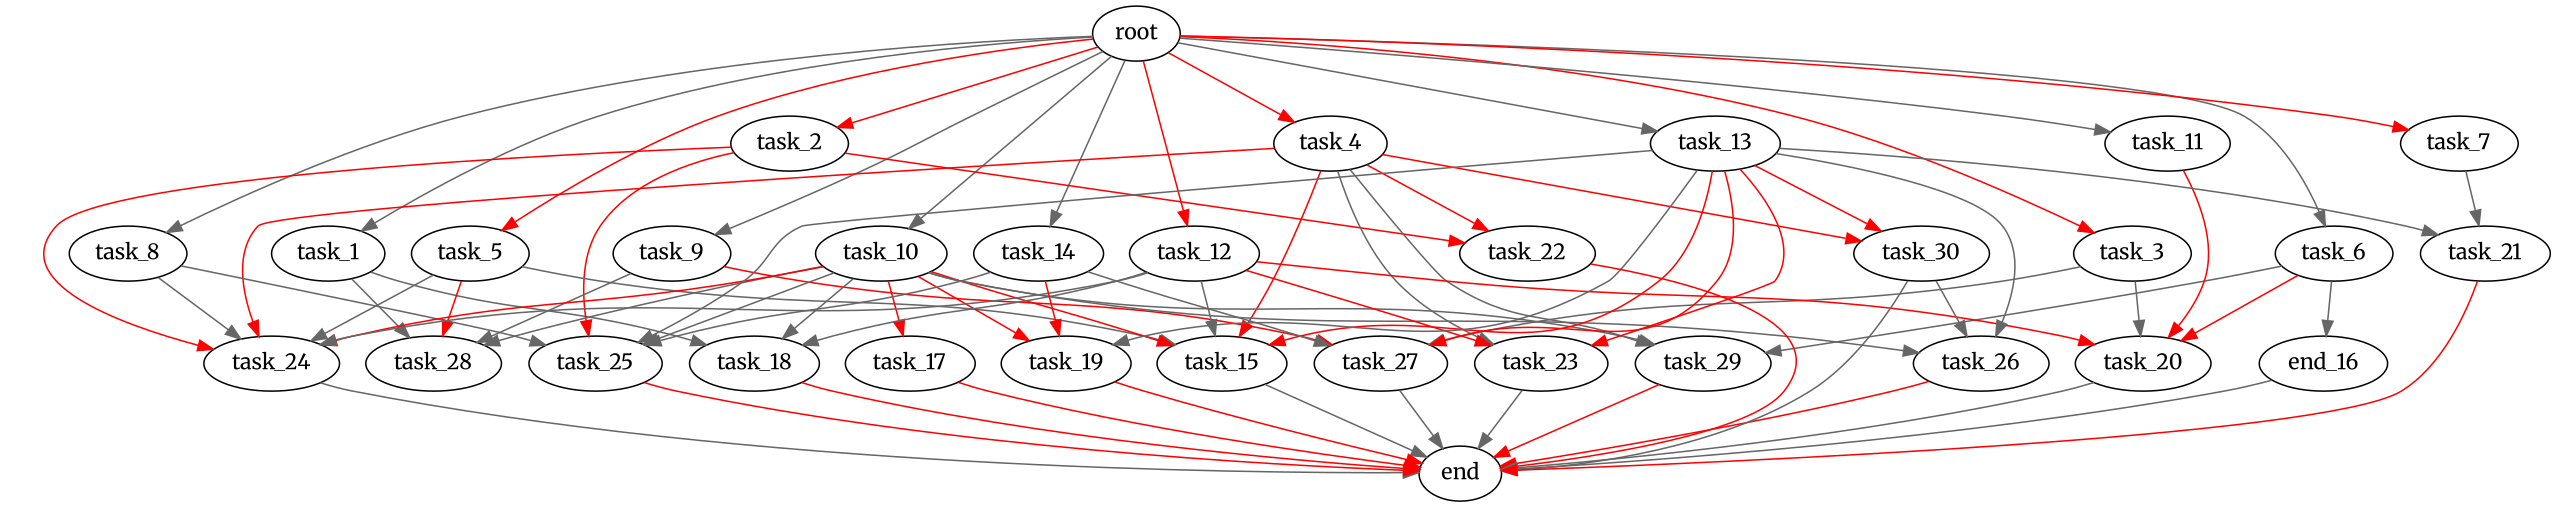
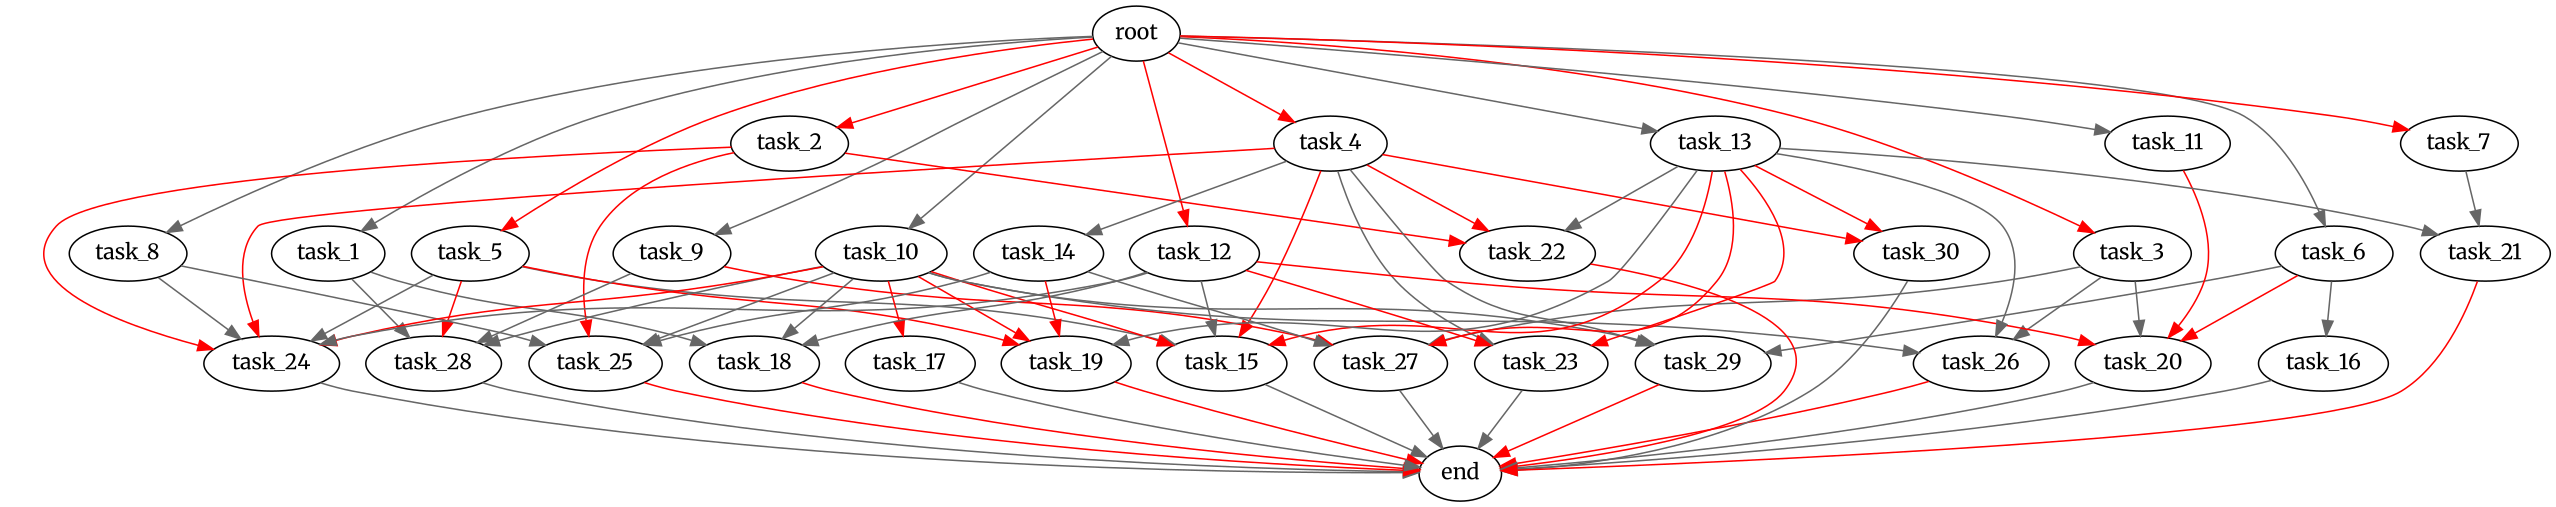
  digraph {
    fontname=Merriweather
    node [fontname=Merriweather]
    edge [color=gray40 fontname=Merriweather]
    root
    task_1
    task_2
    task_3
    task_4
    task_5
    task_6
    task_7
    task_8
    task_9
    task_10
    task_11
    task_12
    task_13
    task_14
    task_18
    task_28
    task_22
    task_24
    task_25
    task_26
    task_27
    task_20
    task_15
    task_23
    task_29
    task_30
    task_19
-   task_16 [label=end_16]
+   task_16
    task_21
    task_17
    end
    root -> task_1
    root -> task_2 [color=red]
    root -> task_3 [color=red]
    root -> task_4 [color=red]
    root -> task_5 [color=red]
    root -> task_6
    root -> task_7 [color=red]
    root -> task_8
    root -> task_9
    root -> task_10
    root -> task_11
    root -> task_12 [color=red]
    root -> task_13
-   root -> task_14
+   task_4 -> task_14
    task_1 -> task_18
    task_1 -> task_28
    task_2 -> task_22 [color=red]
    task_2 -> task_24 [color=red]
    task_2 -> task_25 [color=red]
-   task_30 -> task_26
+   task_3 -> task_26
    task_3 -> task_27
    task_3 -> task_20
    task_4 -> task_22 [color=red]
    task_4 -> task_24 [color=red]
    task_4 -> task_15 [color=red]
    task_4 -> task_23
    task_4 -> task_29
    task_4 -> task_30 [color=red]
    task_5 -> task_28 [color=red]
    task_5 -> task_24
    task_5 -> task_15
+   task_5 -> task_19 [color=red]
    task_6 -> task_20 [color=red]
    task_6 -> task_29
    task_6 -> task_16
    task_7 -> task_21
    task_8 -> task_24
    task_8 -> task_25
    task_9 -> task_28
    task_9 -> task_27 [color=red]
    task_10 -> task_18
    task_10 -> task_28
    task_10 -> task_24 [color=red]
    task_10 -> task_25
    task_10 -> task_26
    task_10 -> task_15 [color=red]
    task_10 -> task_29
    task_10 -> task_19 [color=red]
    task_10 -> task_17 [color=red]
    task_11 -> task_20 [color=red]
    task_12 -> task_18
    task_12 -> task_24
    task_12 -> task_20 [color=red]
    task_12 -> task_15
    task_12 -> task_23 [color=red]
-   task_13 -> task_25
+   task_13 -> task_22
    task_13 -> task_26
    task_13 -> task_27 [color=red]
    task_13 -> task_15 [color=red]
    task_13 -> task_23 [color=red]
    task_13 -> task_30 [color=red]
    task_13 -> task_19
    task_13 -> task_21
    task_14 -> task_25
    task_14 -> task_27
    task_14 -> task_19 [color=red]
    task_18 -> end [color=red]
+   task_28 -> end
    task_22 -> end [color=red]
    task_24 -> end
    task_25 -> end [color=red]
    task_26 -> end [color=red]
    task_27 -> end
    task_20 -> end
    task_15 -> end
    task_23 -> end
    task_29 -> end [color=red]
    task_30 -> end
    task_19 -> end [color=red]
    task_16 -> end
    task_21 -> end [color=red]
-   task_17 -> end [color=red]
+   task_17 -> end
  }
